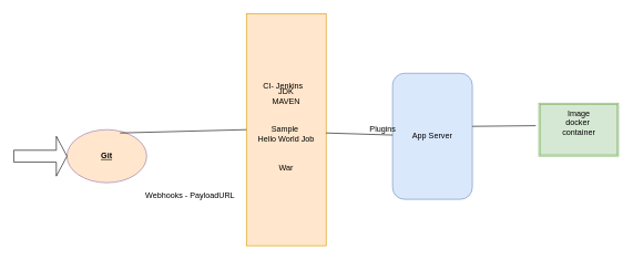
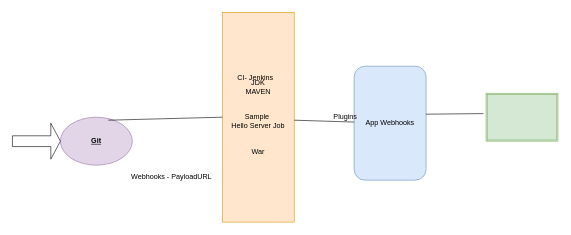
  <mxCell id="0" />
  <mxCell id="1" parent="0" />
- <mxCell id="2" value="JDK&lt;br&gt;MAVEN&lt;br&gt;&lt;br&gt;&lt;br&gt;Sample&amp;nbsp;&lt;br&gt;Hello World Job&lt;br&gt;&lt;br&gt;&lt;br&gt;War" style="rounded=0;whiteSpace=wrap;html=1;fillColor=#ffe6cc;strokeColor=#d79b00;" vertex="1" parent="1"><mxGeometry x="370" y="20" width="120" height="350" as="geometry" /></mxCell>
- <mxCell id="3" value="Git" style="ellipse;whiteSpace=wrap;html=1;fontStyle=5;fillColor=#ffe6cc;strokeColor=#9673a6;" vertex="1" parent="1"><mxGeometry x="100" y="195" width="120" height="80" as="geometry" /></mxCell>
+ <mxCell id="2" value="JDK&lt;br&gt;MAVEN&lt;br&gt;&lt;br&gt;&lt;br&gt;Sample&amp;nbsp;&lt;br&gt;Hello Server Job&lt;br&gt;&lt;br&gt;&lt;br&gt;War" style="rounded=0;whiteSpace=wrap;html=1;fillColor=#ffe6cc;strokeColor=#d79b00;" vertex="1" parent="1"><mxGeometry x="370" y="20" width="120" height="350" as="geometry" /></mxCell>
+ <mxCell id="3" value="Git" style="ellipse;whiteSpace=wrap;html=1;fontStyle=5;fillColor=#e1d5e7;strokeColor=#9673a6;" vertex="1" parent="1"><mxGeometry x="100" y="195" width="120" height="80" as="geometry" /></mxCell>
  <mxCell id="4" value="" style="endArrow=none;html=1;rounded=0;entryX=0;entryY=0.5;entryDx=0;entryDy=0;" edge="1" parent="1" target="2"><mxGeometry width="50" height="50" relative="1" as="geometry"><mxPoint x="180" y="200" as="sourcePoint" /><mxPoint x="230" y="150" as="targetPoint" /></mxGeometry></mxCell>
- <mxCell id="5" value="App Server" style="rounded=1;whiteSpace=wrap;html=1;fillColor=#dae8fc;strokeColor=#6c8ebf;" vertex="1" parent="1"><mxGeometry x="590" y="110" width="120" height="190" as="geometry" /></mxCell>
+ <mxCell id="5" value="App Webhooks" style="rounded=1;whiteSpace=wrap;html=1;fillColor=#dae8fc;strokeColor=#6c8ebf;" vertex="1" parent="1"><mxGeometry x="590" y="110" width="120" height="190" as="geometry" /></mxCell>
  <mxCell id="6" value="" style="endArrow=none;html=1;rounded=0;" edge="1" parent="1" target="5"><mxGeometry width="50" height="50" relative="1" as="geometry"><mxPoint x="490" y="200" as="sourcePoint" /><mxPoint x="680" y="195" as="targetPoint" /></mxGeometry></mxCell>
  <mxCell id="7" value="CI- Jenkins" style="text;html=1;resizable=0;autosize=1;align=center;verticalAlign=middle;points=[];fillColor=none;strokeColor=none;rounded=0;" vertex="1" parent="1"><mxGeometry x="385" y="120" width="80" height="20" as="geometry" /></mxCell>
  <mxCell id="8" value="Plugins" style="text;html=1;resizable=0;autosize=1;align=center;verticalAlign=middle;points=[];fillColor=none;strokeColor=none;rounded=0;" vertex="1" parent="1"><mxGeometry x="550" y="185" width="50" height="20" as="geometry" /></mxCell>
  <mxCell id="9" value="Webhooks - PayloadURL" style="text;html=1;resizable=0;autosize=1;align=center;verticalAlign=middle;points=[];fillColor=none;strokeColor=none;rounded=0;" vertex="1" parent="1"><mxGeometry x="210" y="285" width="150" height="20" as="geometry" /></mxCell>
  <mxCell id="10" value="" style="shape=singleArrow;whiteSpace=wrap;html=1;" vertex="1" parent="1"><mxGeometry x="20" y="205" width="80" height="60" as="geometry" /></mxCell>
  <mxCell id="11" value="" style="shape=ext;double=1;rounded=0;whiteSpace=wrap;html=1;fillColor=#d5e8d4;strokeColor=#82b366;" vertex="1" parent="1"><mxGeometry x="810" y="155" width="120" height="80" as="geometry" /></mxCell>
  <mxCell id="12" value="" style="endArrow=none;html=1;rounded=0;entryX=-0.037;entryY=0.425;entryDx=0;entryDy=0;entryPerimeter=0;" edge="1" parent="1" target="11"><mxGeometry width="50" height="50" relative="1" as="geometry"><mxPoint x="710" y="190" as="sourcePoint" /><mxPoint x="490" y="150" as="targetPoint" /><Array as="points" /></mxGeometry></mxCell>
- <mxCell id="13" value="Image&lt;br&gt;docker&amp;nbsp;&lt;br&gt;container" style="text;html=1;resizable=0;autosize=1;align=center;verticalAlign=middle;points=[];fillColor=none;strokeColor=none;rounded=0;" vertex="1" parent="1"><mxGeometry x="840" y="160" width="60" height="50" as="geometry" /></mxCell>
